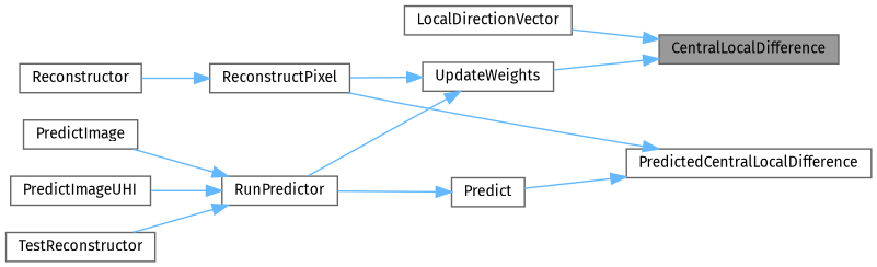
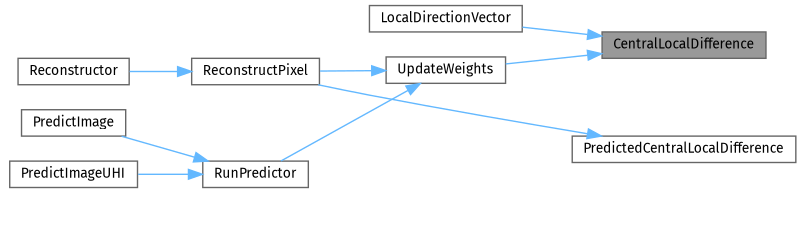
  digraph {
    fontname="Fira Sans"
    rankdir=RL
    node [color=grey40 fillcolor=white fontname="Fira Sans" fontsize=10 shape=box style=filled]
    edge [color=steelblue1 dir=back fontname="Fira Sans" fontsize=10 labelfontname=Helvetica labelfontsize=10 style=solid]
    n1 [color=gray40 fillcolor=grey60 fontcolor=black height=0.2 label=CentralLocalDifference width=0.4]
    n2 [height=0.2 label=LocalDirectionVector width=0.4]
    n3 [height=0.2 label=UpdateWeights width=0.4]
    n4 [height=0.2 label=ReconstructPixel width=0.4]
    n5 [height=0.2 label=RunPredictor width=0.4]
    n6 [height=0.2 label=PredictedCentralLocalDifference width=0.4]
-   n7 [height=0.2 label=Predict width=0.4]
    n8 [height=0.2 label=Reconstructor width=0.4]
    n9 [height=0.2 label=PredictImage width=0.4]
    n10 [height=0.2 label=PredictImageUHI width=0.4]
-   n11 [height=0.2 label=TestReconstructor width=0.4]
    n1 -> n2
    n1 -> n3
    n3 -> n4
    n3 -> n5
    n4 -> n8
    n5 -> n9
    n5 -> n10
-   n5 -> n11
    n6 -> n4
-   n6 -> n7
-   n7 -> n5
  }
